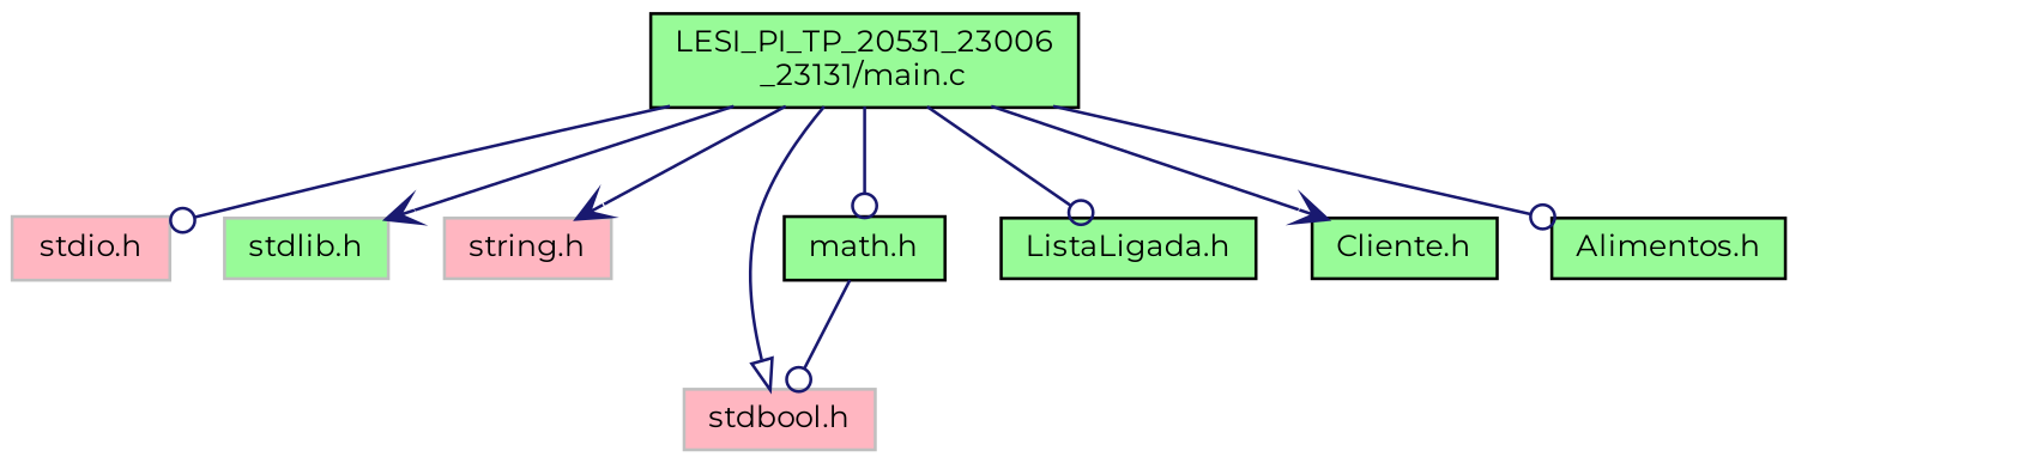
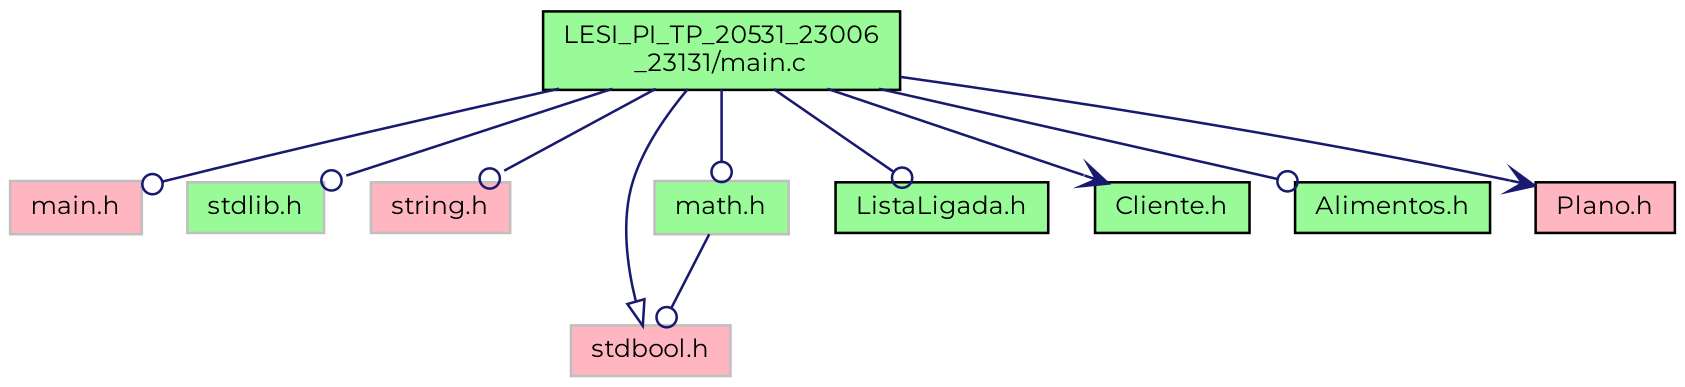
  digraph {
    fontname=Montserrat
    node [color=black fillcolor=palegreen fontname=Montserrat fontsize=10 shape=record style=filled]
    edge [arrowhead=odot color=midnightblue fontname=Montserrat fontsize=10 labelfontname=Helvetica labelfontsize=10 style=solid]
    n1 [fontcolor=black height=0.2 label="LESI_PI_TP_20531_23006\l_23131/main.c" width=0.4]
-   n2 [color=grey75 fillcolor=lightpink height=0.2 label="stdio.h" width=0.4]
+   n2 [color=grey75 fillcolor=lightpink height=0.2 label="main.h" width=0.4]
    n3 [color=grey75 height=0.2 label="stdlib.h" width=0.4]
    n4 [color=grey75 fillcolor=lightpink height=0.2 label="string.h" width=0.4]
    n5 [color=grey75 fillcolor=lightpink height=0.2 label="stdbool.h" width=0.4]
-   n6 [height=0.2 label="math.h" width=0.4]
+   n6 [color=grey75 height=0.2 label="math.h" width=0.4]
    n7 [height=0.2 label="ListaLigada.h" width=0.4]
    n8 [height=0.2 label="Cliente.h" width=0.4]
    n9 [height=0.2 label="Alimentos.h" width=0.4]
+   n10 [fillcolor=lightpink height=0.2 label="Plano.h" width=0.4]
    n1 -> n2
-   n1 -> n3 [arrowhead=vee]
-   n1 -> n4 [arrowhead=vee]
+   n1 -> n3
+   n1 -> n4
    n1 -> n5 [arrowhead=onormal]
    n1 -> n6
    n1 -> n7
    n1 -> n8 [arrowhead=vee]
    n1 -> n9
+   n1 -> n10 [arrowhead=vee]
    n6 -> n5
  }
